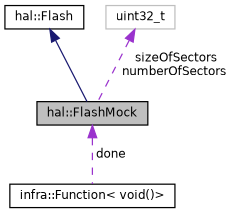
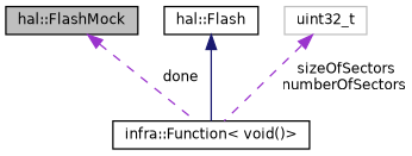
  digraph {
    node [color=black fillcolor=white fontname=Helvetica fontsize=10 shape=record style=filled]
    edge [color=darkorchid3 dir=back fontname=Helvetica fontsize=10 labelfontname=Helvetica labelfontsize=10 style=dashed]
    n1 [fillcolor=grey75 fontcolor=black height=0.2 label="hal::FlashMock" width=0.4]
    n2 [height=0.2 label="infra::Function\< void()\>" width=0.4]
    n3 [height=0.2 label="hal::Flash" width=0.4]
    n4 [color=grey75 height=0.2 label=uint32_t width=0.4]
    n1 -> n2 [label=" done"]
-   n3 -> n1 [color=midnightblue style=solid]
-   n4 -> n1 [label=" sizeOfSectors\nnumberOfSectors"]
+   n3 -> n2 [color=midnightblue style=solid]
+   n4 -> n2 [label=" sizeOfSectors\nnumberOfSectors"]
  }
